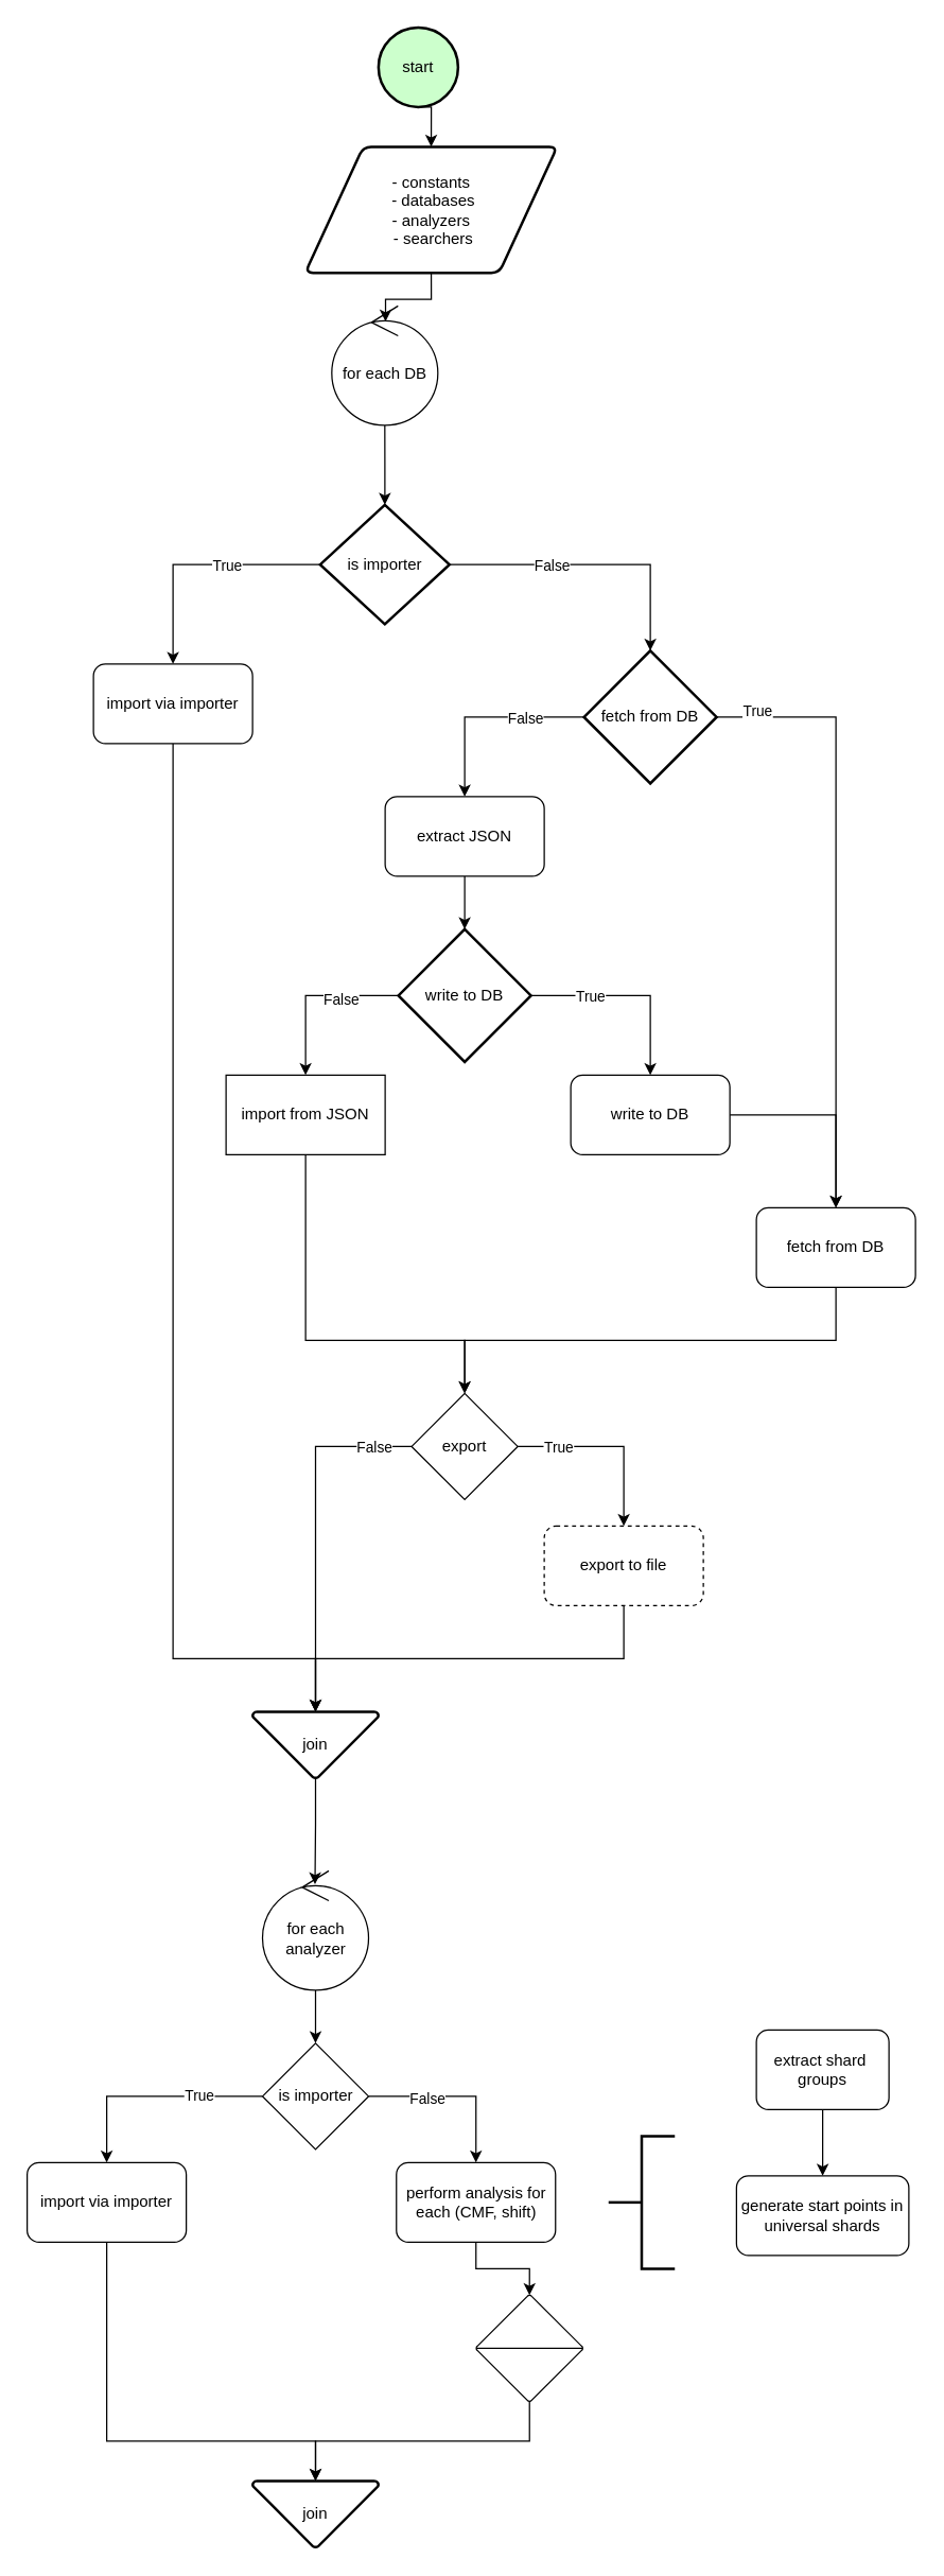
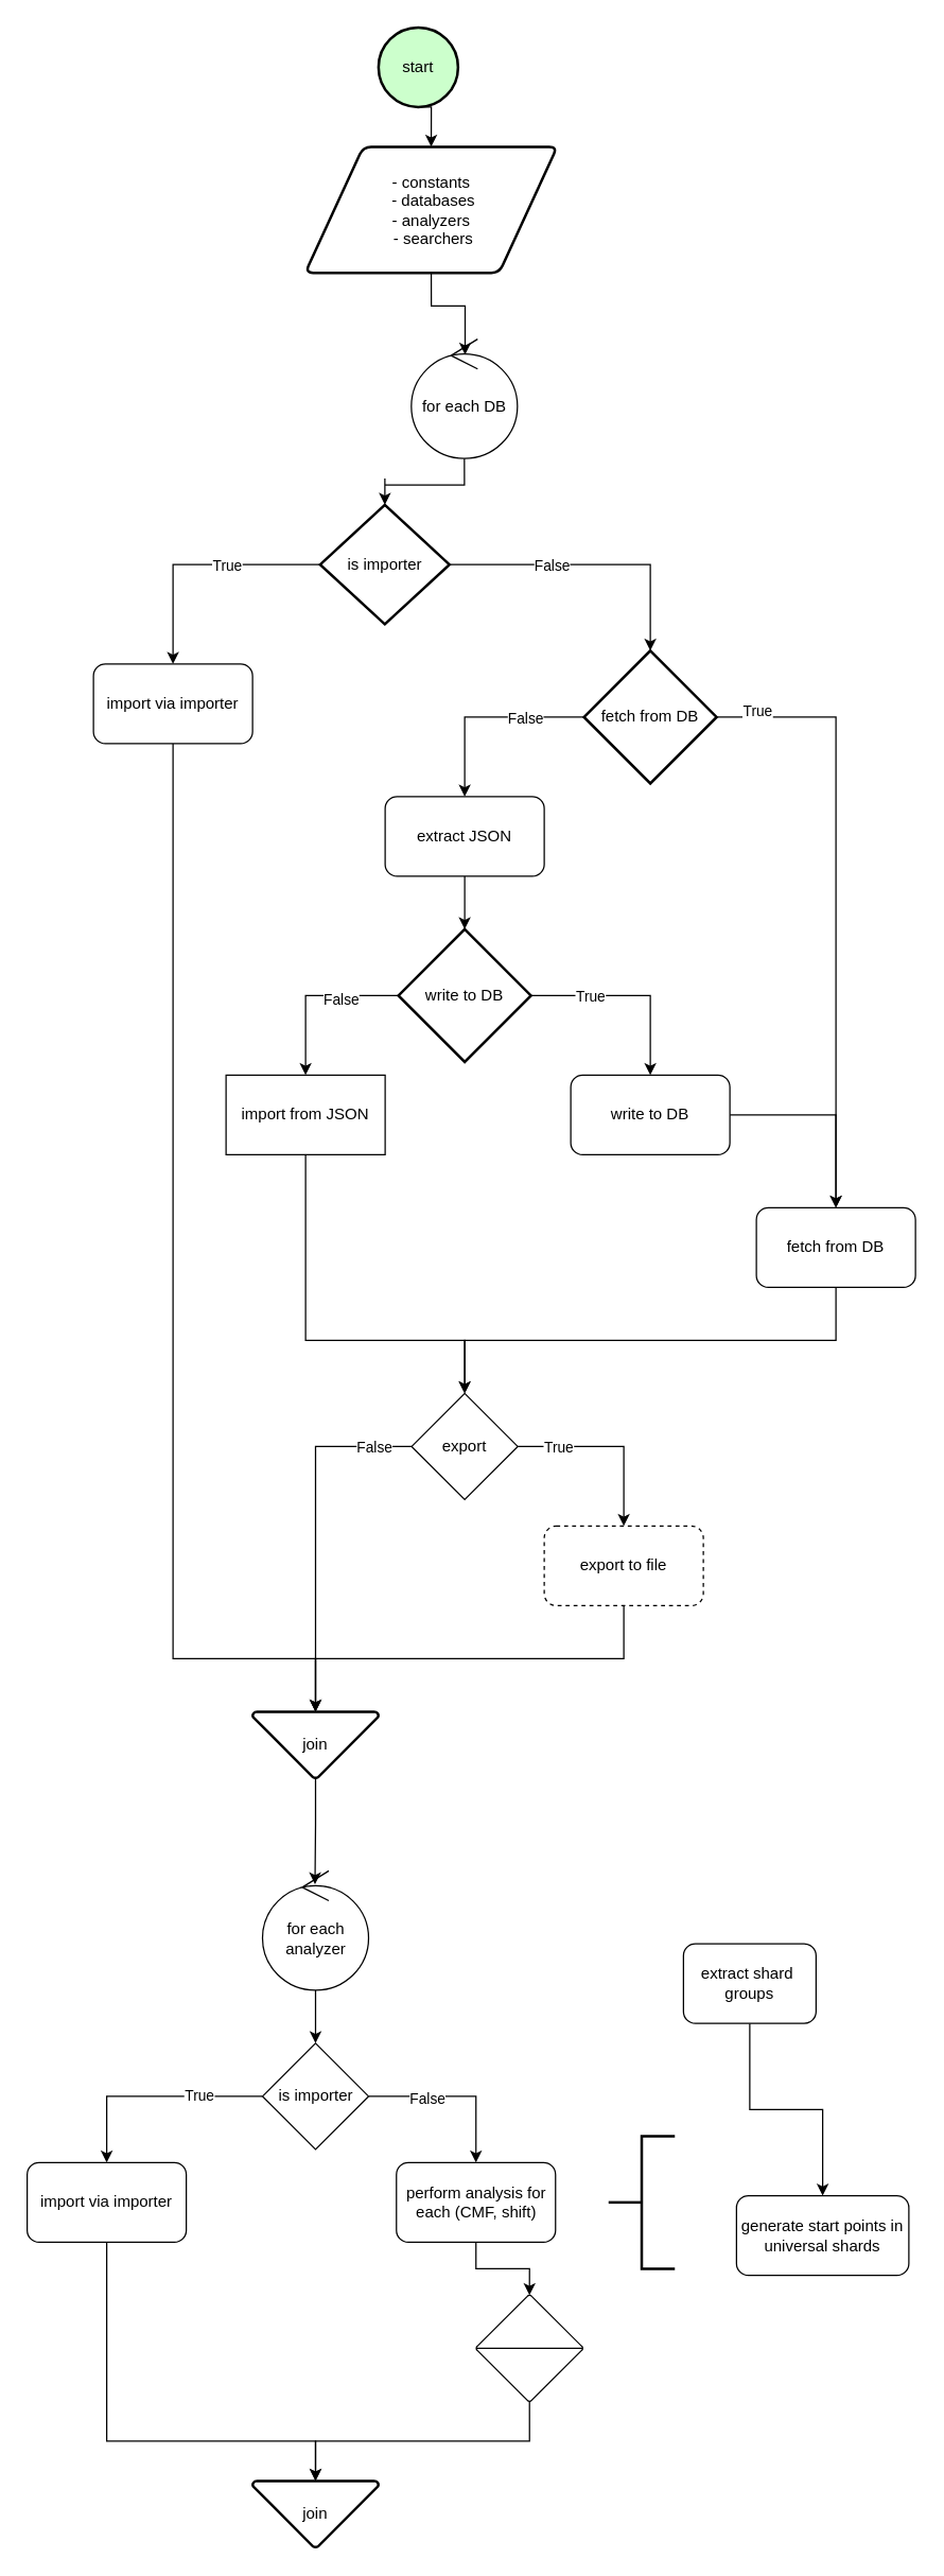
  <mxCell id="0" />
  <mxCell id="1" parent="0" />
  <mxCell id="2" style="edgeStyle=orthogonalEdgeStyle;rounded=0;orthogonalLoop=1;jettySize=auto;html=1;exitX=0;exitY=0.5;exitDx=0;exitDy=0;exitPerimeter=0;entryX=0.5;entryY=0;entryDx=0;entryDy=0;" edge="1" parent="1" source="3" target="7"><mxGeometry relative="1" as="geometry" /></mxCell>
  <mxCell id="3" value="start" style="strokeWidth=2;html=1;shape=mxgraph.flowchart.start_2;whiteSpace=wrap;direction=north;fillColor=#CCFFCC;" vertex="1" parent="1"><mxGeometry x="285" y="20" width="60" height="60" as="geometry" /></mxCell>
  <mxCell id="4" style="edgeStyle=orthogonalEdgeStyle;rounded=0;orthogonalLoop=1;jettySize=auto;html=1;exitX=0;exitY=0.5;exitDx=0;exitDy=0;exitPerimeter=0;entryX=0.5;entryY=0;entryDx=0;entryDy=0;" edge="1" parent="1" source="6" target="10"><mxGeometry relative="1" as="geometry"><mxPoint x="130" y="560" as="targetPoint" /></mxGeometry></mxCell>
  <mxCell id="5" value="True" style="edgeLabel;html=1;align=center;verticalAlign=middle;resizable=0;points=[];" vertex="1" connectable="0" parent="4"><mxGeometry x="-0.175" y="1" relative="1" as="geometry"><mxPoint x="6" y="-1" as="offset" /></mxGeometry></mxCell>
  <mxCell id="6" value="&lt;div&gt;&lt;span style=&quot;background-color: transparent; color: light-dark(rgb(0, 0, 0), rgb(255, 255, 255));&quot;&gt;is importer&lt;/span&gt;&lt;/div&gt;" style="strokeWidth=2;html=1;shape=mxgraph.flowchart.decision;whiteSpace=wrap;" vertex="1" parent="1"><mxGeometry x="241" y="380" width="97.5" height="90" as="geometry" /></mxCell>
  <mxCell id="7" value="&lt;span style=&quot;&quot;&gt;- constants&lt;/span&gt;&lt;div&gt;&lt;span style=&quot;background-color: transparent; color: light-dark(rgb(0, 0, 0), rgb(255, 255, 255));&quot;&gt;&amp;nbsp;- databases&lt;/span&gt;&lt;/div&gt;&lt;div&gt;&lt;span style=&quot;background-color: transparent; color: light-dark(rgb(0, 0, 0), rgb(255, 255, 255));&quot;&gt;- analyzers&lt;/span&gt;&lt;/div&gt;&lt;div&gt;&lt;span style=&quot;background-color: transparent; color: light-dark(rgb(0, 0, 0), rgb(255, 255, 255));&quot;&gt;&amp;nbsp;- searchers&lt;/span&gt;&lt;/div&gt;" style="shape=parallelogram;html=1;strokeWidth=2;perimeter=parallelogramPerimeter;whiteSpace=wrap;rounded=1;arcSize=12;size=0.23;align=center;" vertex="1" parent="1"><mxGeometry x="229.75" y="110" width="190" height="95" as="geometry" /></mxCell>
  <mxCell id="8" style="edgeStyle=orthogonalEdgeStyle;rounded=0;orthogonalLoop=1;jettySize=auto;html=1;exitX=1;exitY=0.5;exitDx=0;exitDy=0;exitPerimeter=0;entryX=0.5;entryY=0;entryDx=0;entryDy=0;entryPerimeter=0;" edge="1" parent="1" source="6" target="26"><mxGeometry relative="1" as="geometry"><mxPoint x="480" y="650" as="targetPoint" /></mxGeometry></mxCell>
  <mxCell id="9" value="False" style="edgeLabel;html=1;align=center;verticalAlign=middle;resizable=0;points=[];" vertex="1" connectable="0" parent="8"><mxGeometry x="-0.504" relative="1" as="geometry"><mxPoint x="23" as="offset" /></mxGeometry></mxCell>
  <mxCell id="10" value="import via importer" style="rounded=1;whiteSpace=wrap;html=1;" vertex="1" parent="1"><mxGeometry x="70" y="500" width="120" height="60" as="geometry" /></mxCell>
  <mxCell id="11" value="&lt;div&gt;&lt;span style=&quot;background-color: transparent; color: light-dark(rgb(0, 0, 0), rgb(255, 255, 255));&quot;&gt;extract JSON&lt;/span&gt;&lt;/div&gt;" style="rounded=1;whiteSpace=wrap;html=1;" vertex="1" parent="1"><mxGeometry x="290" y="600" width="120" height="60" as="geometry" /></mxCell>
  <mxCell id="12" style="edgeStyle=orthogonalEdgeStyle;rounded=0;orthogonalLoop=1;jettySize=auto;html=1;exitX=0.5;exitY=1;exitDx=0;exitDy=0;entryX=0.5;entryY=0;entryDx=0;entryDy=0;" edge="1" parent="1" source="13" target="31"><mxGeometry relative="1" as="geometry"><Array as="points"><mxPoint x="230" y="1010" /><mxPoint x="350" y="1010" /></Array></mxGeometry></mxCell>
  <mxCell id="13" value="import from JSON" style="whiteSpace=wrap;html=1;rounded=0;" vertex="1" parent="1"><mxGeometry x="170" y="810" width="120" height="60" as="geometry" /></mxCell>
  <mxCell id="14" style="edgeStyle=orthogonalEdgeStyle;rounded=0;orthogonalLoop=1;jettySize=auto;html=1;exitX=0;exitY=0.5;exitDx=0;exitDy=0;exitPerimeter=0;entryX=0.5;entryY=0;entryDx=0;entryDy=0;" edge="1" parent="1" source="18" target="13"><mxGeometry relative="1" as="geometry" /></mxCell>
  <mxCell id="15" value="False" style="edgeLabel;html=1;align=center;verticalAlign=middle;resizable=0;points=[];" vertex="1" connectable="0" parent="14"><mxGeometry x="-0.322" y="2" relative="1" as="geometry"><mxPoint as="offset" /></mxGeometry></mxCell>
  <mxCell id="16" style="edgeStyle=orthogonalEdgeStyle;rounded=0;orthogonalLoop=1;jettySize=auto;html=1;exitX=1;exitY=0.5;exitDx=0;exitDy=0;exitPerimeter=0;entryX=0.5;entryY=0;entryDx=0;entryDy=0;" edge="1" parent="1" source="18" target="21"><mxGeometry relative="1" as="geometry" /></mxCell>
  <mxCell id="17" value="True" style="edgeLabel;html=1;align=center;verticalAlign=middle;resizable=0;points=[];" vertex="1" connectable="0" parent="16"><mxGeometry x="-0.243" y="1" relative="1" as="geometry"><mxPoint x="-13" y="1" as="offset" /></mxGeometry></mxCell>
  <mxCell id="18" value="write to DB" style="strokeWidth=2;html=1;shape=mxgraph.flowchart.decision;whiteSpace=wrap;" vertex="1" parent="1"><mxGeometry x="300" y="700" width="100" height="100" as="geometry" /></mxCell>
  <mxCell id="19" style="edgeStyle=orthogonalEdgeStyle;rounded=0;orthogonalLoop=1;jettySize=auto;html=1;exitX=0.5;exitY=1;exitDx=0;exitDy=0;entryX=0.5;entryY=0;entryDx=0;entryDy=0;entryPerimeter=0;" edge="1" parent="1" source="11" target="18"><mxGeometry relative="1" as="geometry" /></mxCell>
  <mxCell id="20" style="edgeStyle=orthogonalEdgeStyle;rounded=0;orthogonalLoop=1;jettySize=auto;html=1;exitX=1;exitY=0.5;exitDx=0;exitDy=0;entryX=0.5;entryY=0;entryDx=0;entryDy=0;" edge="1" parent="1" source="21" target="28"><mxGeometry relative="1" as="geometry" /></mxCell>
  <mxCell id="21" value="write to DB" style="rounded=1;whiteSpace=wrap;html=1;" vertex="1" parent="1"><mxGeometry x="430" y="810" width="120" height="60" as="geometry" /></mxCell>
  <mxCell id="22" style="edgeStyle=orthogonalEdgeStyle;rounded=0;orthogonalLoop=1;jettySize=auto;html=1;exitX=0;exitY=0.5;exitDx=0;exitDy=0;exitPerimeter=0;" edge="1" parent="1" source="26" target="11"><mxGeometry relative="1" as="geometry" /></mxCell>
  <mxCell id="23" value="False" style="edgeLabel;html=1;align=center;verticalAlign=middle;resizable=0;points=[];" vertex="1" connectable="0" parent="22"><mxGeometry x="-0.449" y="-3" relative="1" as="geometry"><mxPoint x="-4" y="3" as="offset" /></mxGeometry></mxCell>
  <mxCell id="24" style="edgeStyle=orthogonalEdgeStyle;rounded=0;orthogonalLoop=1;jettySize=auto;html=1;exitX=1;exitY=0.5;exitDx=0;exitDy=0;exitPerimeter=0;entryX=0.5;entryY=0;entryDx=0;entryDy=0;" edge="1" parent="1" source="26" target="28"><mxGeometry relative="1" as="geometry" /></mxCell>
  <mxCell id="25" value="True" style="edgeLabel;html=1;align=center;verticalAlign=middle;resizable=0;points=[];" vertex="1" connectable="0" parent="24"><mxGeometry x="-0.017" y="5" relative="1" as="geometry"><mxPoint x="-65" y="-141" as="offset" /></mxGeometry></mxCell>
  <mxCell id="26" value="fetch from DB" style="strokeWidth=2;html=1;shape=mxgraph.flowchart.decision;whiteSpace=wrap;" vertex="1" parent="1"><mxGeometry x="440" y="490" width="100" height="100" as="geometry" /></mxCell>
  <mxCell id="27" style="edgeStyle=orthogonalEdgeStyle;rounded=0;orthogonalLoop=1;jettySize=auto;html=1;exitX=0.5;exitY=1;exitDx=0;exitDy=0;entryX=0.5;entryY=0;entryDx=0;entryDy=0;" edge="1" parent="1" source="28" target="31"><mxGeometry relative="1" as="geometry" /></mxCell>
  <mxCell id="28" value="fetch from DB" style="rounded=1;whiteSpace=wrap;html=1;" vertex="1" parent="1"><mxGeometry x="570" y="910" width="120" height="60" as="geometry" /></mxCell>
  <mxCell id="29" style="edgeStyle=orthogonalEdgeStyle;rounded=0;orthogonalLoop=1;jettySize=auto;html=1;exitX=1;exitY=0.5;exitDx=0;exitDy=0;entryX=0.5;entryY=0;entryDx=0;entryDy=0;" edge="1" parent="1" source="31" target="32"><mxGeometry relative="1" as="geometry" /></mxCell>
  <mxCell id="30" value="True" style="edgeLabel;html=1;align=center;verticalAlign=middle;resizable=0;points=[];" vertex="1" connectable="0" parent="29"><mxGeometry x="-0.169" relative="1" as="geometry"><mxPoint x="-28" as="offset" /></mxGeometry></mxCell>
  <mxCell id="31" value="export" style="rhombus;whiteSpace=wrap;html=1;" vertex="1" parent="1"><mxGeometry x="310" y="1050" width="80" height="80" as="geometry" /></mxCell>
  <mxCell id="32" value="export to file" style="rounded=1;whiteSpace=wrap;html=1;dashed=1;" vertex="1" parent="1"><mxGeometry x="410" y="1150" width="120" height="60" as="geometry" /></mxCell>
  <mxCell id="33" value="join" style="strokeWidth=2;html=1;shape=mxgraph.flowchart.merge_or_storage;whiteSpace=wrap;" vertex="1" parent="1"><mxGeometry x="190" y="1290" width="95" height="50" as="geometry" /></mxCell>
  <mxCell id="34" style="edgeStyle=orthogonalEdgeStyle;rounded=0;orthogonalLoop=1;jettySize=auto;html=1;exitX=0.5;exitY=1;exitDx=0;exitDy=0;entryX=0.5;entryY=0;entryDx=0;entryDy=0;entryPerimeter=0;" edge="1" parent="1" source="32" target="33"><mxGeometry relative="1" as="geometry" /></mxCell>
  <mxCell id="35" style="edgeStyle=orthogonalEdgeStyle;rounded=0;orthogonalLoop=1;jettySize=auto;html=1;exitX=0;exitY=0.5;exitDx=0;exitDy=0;entryX=0.5;entryY=0;entryDx=0;entryDy=0;entryPerimeter=0;" edge="1" parent="1" source="31" target="33"><mxGeometry relative="1" as="geometry" /></mxCell>
  <mxCell id="36" value="False" style="edgeLabel;html=1;align=center;verticalAlign=middle;resizable=0;points=[];" vertex="1" connectable="0" parent="35"><mxGeometry x="-0.638" relative="1" as="geometry"><mxPoint x="20" as="offset" /></mxGeometry></mxCell>
  <mxCell id="37" style="edgeStyle=orthogonalEdgeStyle;rounded=0;orthogonalLoop=1;jettySize=auto;html=1;exitX=0.5;exitY=1;exitDx=0;exitDy=0;entryX=0.5;entryY=0;entryDx=0;entryDy=0;entryPerimeter=0;" edge="1" parent="1" source="10" target="33"><mxGeometry relative="1" as="geometry"><Array as="points"><mxPoint x="130" y="1250" /><mxPoint x="238" y="1250" /></Array></mxGeometry></mxCell>
  <mxCell id="38" value="" style="edgeStyle=orthogonalEdgeStyle;rounded=0;orthogonalLoop=1;jettySize=auto;html=1;" edge="1" parent="1" source="39" target="6"><mxGeometry relative="1" as="geometry" /></mxCell>
- <mxCell id="39" value="for each DB" style="ellipse;shape=umlControl;whiteSpace=wrap;html=1;" vertex="1" parent="1"><mxGeometry x="249.75" y="230" width="80" height="90" as="geometry" /></mxCell>
+ <mxCell id="39" value="for each DB" style="ellipse;shape=umlControl;whiteSpace=wrap;html=1;" vertex="1" parent="1"><mxGeometry x="309.75" y="255" width="80" height="90" as="geometry" /></mxCell>
  <mxCell id="40" style="edgeStyle=orthogonalEdgeStyle;rounded=0;orthogonalLoop=1;jettySize=auto;html=1;exitX=0.5;exitY=1;exitDx=0;exitDy=0;entryX=0.507;entryY=0.131;entryDx=0;entryDy=0;entryPerimeter=0;" edge="1" parent="1" source="7" target="39"><mxGeometry relative="1" as="geometry" /></mxCell>
  <mxCell id="41" value="" style="edgeStyle=orthogonalEdgeStyle;rounded=0;orthogonalLoop=1;jettySize=auto;html=1;" edge="1" parent="1" source="42" target="49"><mxGeometry relative="1" as="geometry" /></mxCell>
  <mxCell id="42" value="for each analyzer" style="ellipse;shape=umlControl;whiteSpace=wrap;html=1;" vertex="1" parent="1"><mxGeometry x="197.5" y="1410" width="80" height="90" as="geometry" /></mxCell>
  <mxCell id="43" style="edgeStyle=orthogonalEdgeStyle;rounded=0;orthogonalLoop=1;jettySize=auto;html=1;exitX=0.5;exitY=1;exitDx=0;exitDy=0;exitPerimeter=0;entryX=0.495;entryY=0.113;entryDx=0;entryDy=0;entryPerimeter=0;" edge="1" parent="1" source="33" target="42"><mxGeometry relative="1" as="geometry" /></mxCell>
  <mxCell id="44" value="import via importer" style="rounded=1;whiteSpace=wrap;html=1;" vertex="1" parent="1"><mxGeometry x="20" y="1630" width="120" height="60" as="geometry" /></mxCell>
  <mxCell id="45" style="edgeStyle=orthogonalEdgeStyle;rounded=0;orthogonalLoop=1;jettySize=auto;html=1;exitX=0;exitY=0.5;exitDx=0;exitDy=0;entryX=0.5;entryY=0;entryDx=0;entryDy=0;" edge="1" parent="1" source="49" target="44"><mxGeometry relative="1" as="geometry" /></mxCell>
  <mxCell id="46" value="True" style="edgeLabel;html=1;align=center;verticalAlign=middle;resizable=0;points=[];" vertex="1" connectable="0" parent="45"><mxGeometry x="-0.424" y="-1" relative="1" as="geometry"><mxPoint as="offset" /></mxGeometry></mxCell>
  <mxCell id="47" style="edgeStyle=orthogonalEdgeStyle;rounded=0;orthogonalLoop=1;jettySize=auto;html=1;exitX=1;exitY=0.5;exitDx=0;exitDy=0;entryX=0.5;entryY=0;entryDx=0;entryDy=0;" edge="1" parent="1" source="49" target="50"><mxGeometry relative="1" as="geometry" /></mxCell>
  <mxCell id="48" value="False" style="edgeLabel;html=1;align=center;verticalAlign=middle;resizable=0;points=[];" vertex="1" connectable="0" parent="47"><mxGeometry x="-0.325" y="-1" relative="1" as="geometry"><mxPoint as="offset" /></mxGeometry></mxCell>
  <mxCell id="49" value="is importer" style="rhombus;whiteSpace=wrap;html=1;" vertex="1" parent="1"><mxGeometry x="197.5" y="1540" width="80" height="80" as="geometry" /></mxCell>
  <mxCell id="50" value="perform analysis for each (CMF, shift)" style="rounded=1;whiteSpace=wrap;html=1;" vertex="1" parent="1"><mxGeometry x="298.5" y="1630" width="120" height="60" as="geometry" /></mxCell>
  <mxCell id="51" value="" style="verticalLabelPosition=bottom;verticalAlign=top;html=1;shape=mxgraph.flowchart.sort;" vertex="1" parent="1"><mxGeometry x="358.75" y="1730" width="80.25" height="80" as="geometry" /></mxCell>
  <mxCell id="52" style="edgeStyle=orthogonalEdgeStyle;rounded=0;orthogonalLoop=1;jettySize=auto;html=1;exitX=0.5;exitY=1;exitDx=0;exitDy=0;entryX=0.5;entryY=0;entryDx=0;entryDy=0;entryPerimeter=0;" edge="1" parent="1" source="50" target="51"><mxGeometry relative="1" as="geometry" /></mxCell>
  <mxCell id="53" value="join" style="strokeWidth=2;html=1;shape=mxgraph.flowchart.merge_or_storage;whiteSpace=wrap;" vertex="1" parent="1"><mxGeometry x="190" y="1870" width="95" height="50" as="geometry" /></mxCell>
  <mxCell id="54" style="edgeStyle=orthogonalEdgeStyle;rounded=0;orthogonalLoop=1;jettySize=auto;html=1;exitX=0.5;exitY=1;exitDx=0;exitDy=0;entryX=0.5;entryY=0;entryDx=0;entryDy=0;entryPerimeter=0;" edge="1" parent="1" source="44" target="53"><mxGeometry relative="1" as="geometry"><Array as="points"><mxPoint x="80" y="1840" /><mxPoint x="238" y="1840" /></Array></mxGeometry></mxCell>
  <mxCell id="55" style="edgeStyle=orthogonalEdgeStyle;rounded=0;orthogonalLoop=1;jettySize=auto;html=1;exitX=0.5;exitY=1;exitDx=0;exitDy=0;exitPerimeter=0;entryX=0.5;entryY=0;entryDx=0;entryDy=0;entryPerimeter=0;" edge="1" parent="1" source="51" target="53"><mxGeometry relative="1" as="geometry" /></mxCell>
  <mxCell id="56" value="" style="strokeWidth=2;html=1;shape=mxgraph.flowchart.annotation_2;align=left;labelPosition=right;pointerEvents=1;" vertex="1" parent="1"><mxGeometry x="458.5" y="1610" width="50" height="100" as="geometry" /></mxCell>
  <mxCell id="57" style="edgeStyle=orthogonalEdgeStyle;rounded=0;orthogonalLoop=1;jettySize=auto;html=1;exitX=0.5;exitY=1;exitDx=0;exitDy=0;entryX=0.5;entryY=0;entryDx=0;entryDy=0;" edge="1" parent="1" source="58" target="59"><mxGeometry relative="1" as="geometry" /></mxCell>
- <mxCell id="58" value="extract shard&amp;nbsp; groups" style="rounded=1;whiteSpace=wrap;html=1;" vertex="1" parent="1"><mxGeometry x="570" y="1530" width="100" height="60" as="geometry" /></mxCell>
- <mxCell id="59" value="generate start points in universal shards" style="rounded=1;whiteSpace=wrap;html=1;" vertex="1" parent="1"><mxGeometry x="555" y="1640" width="130" height="60" as="geometry" /></mxCell>
+ <mxCell id="58" value="extract shard&amp;nbsp; groups" style="rounded=1;whiteSpace=wrap;html=1;" vertex="1" parent="1"><mxGeometry x="515" y="1465" width="100" height="60" as="geometry" /></mxCell>
+ <mxCell id="59" value="generate start points in universal shards" style="rounded=1;whiteSpace=wrap;html=1;" vertex="1" parent="1"><mxGeometry x="555" y="1655" width="130" height="60" as="geometry" /></mxCell>
